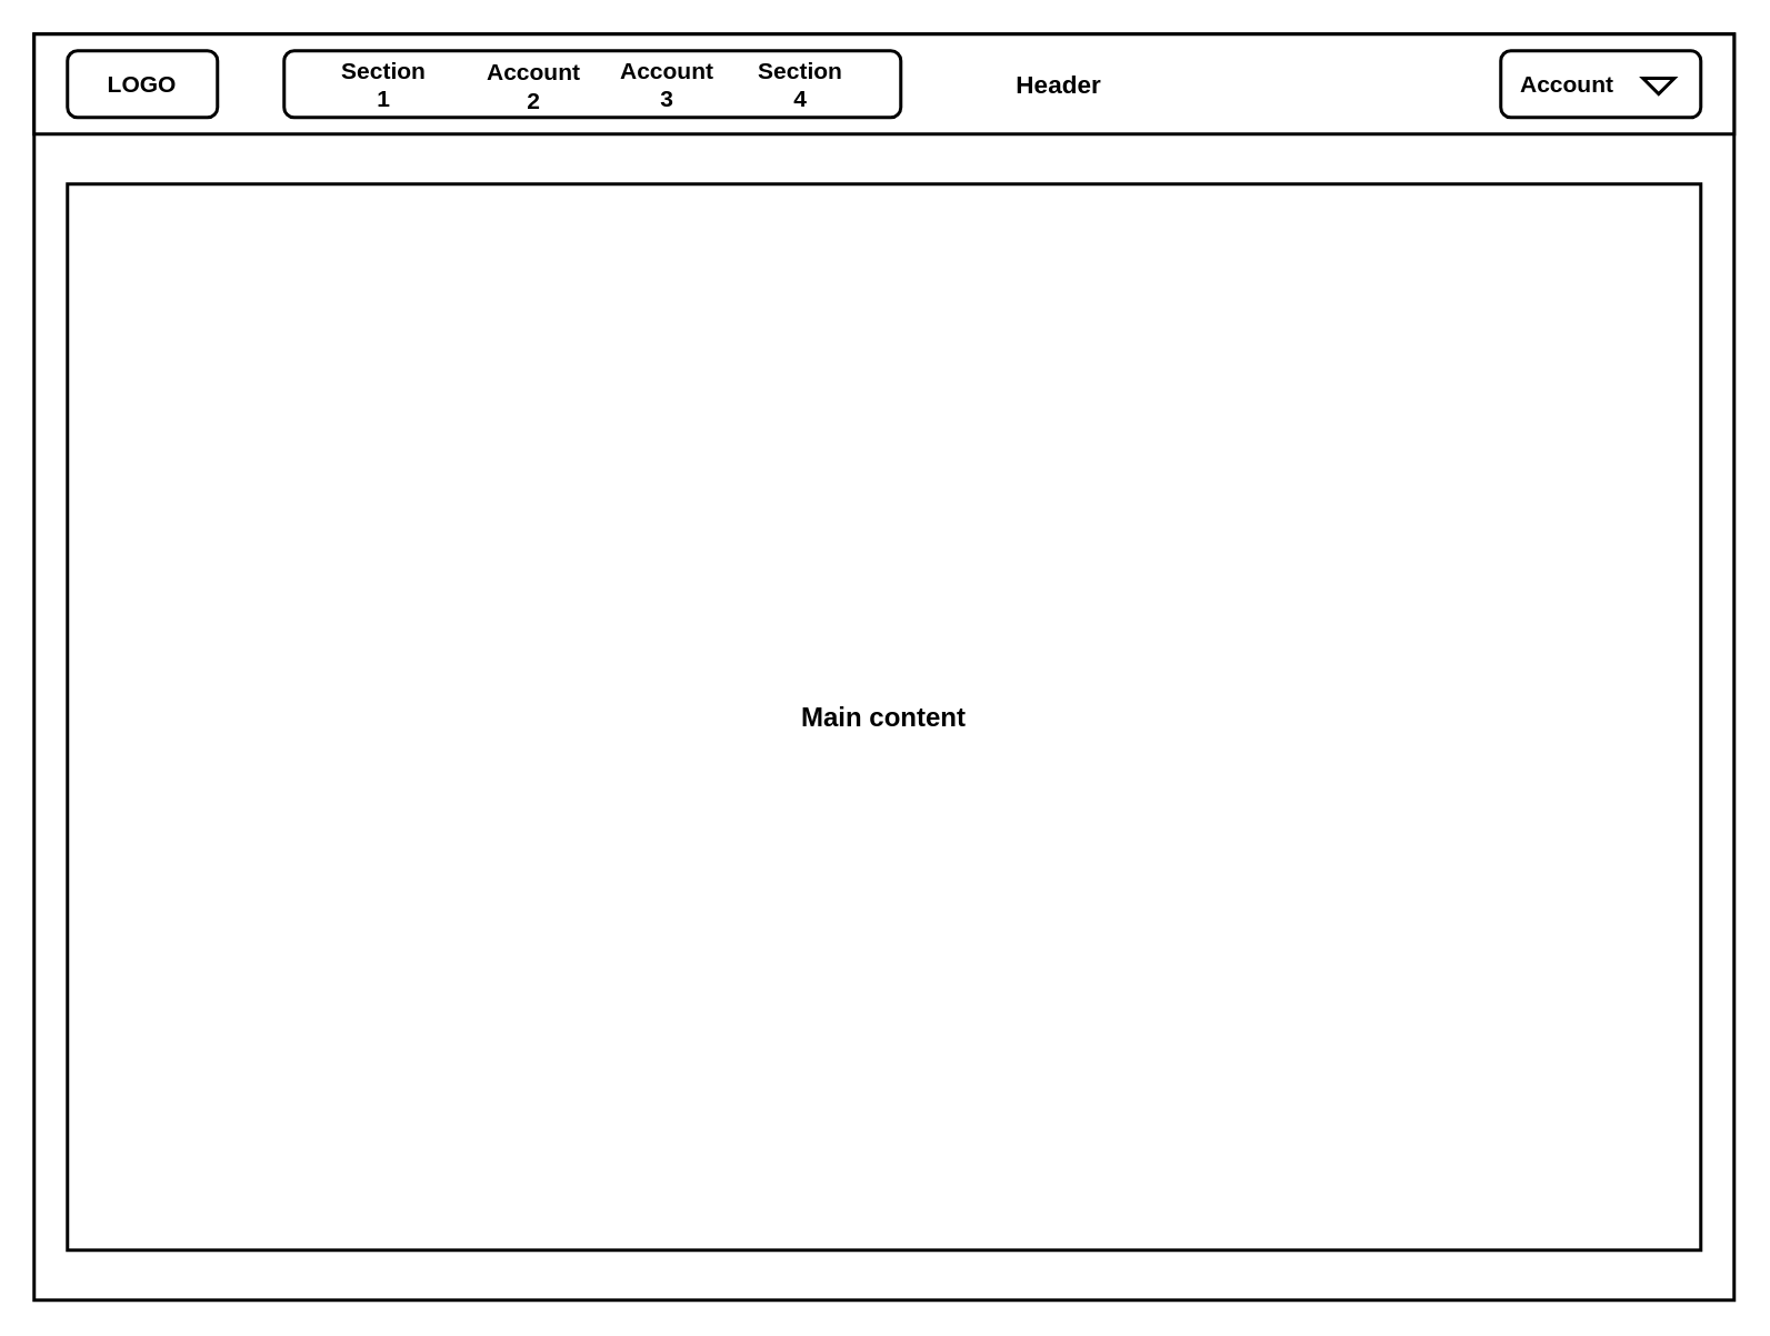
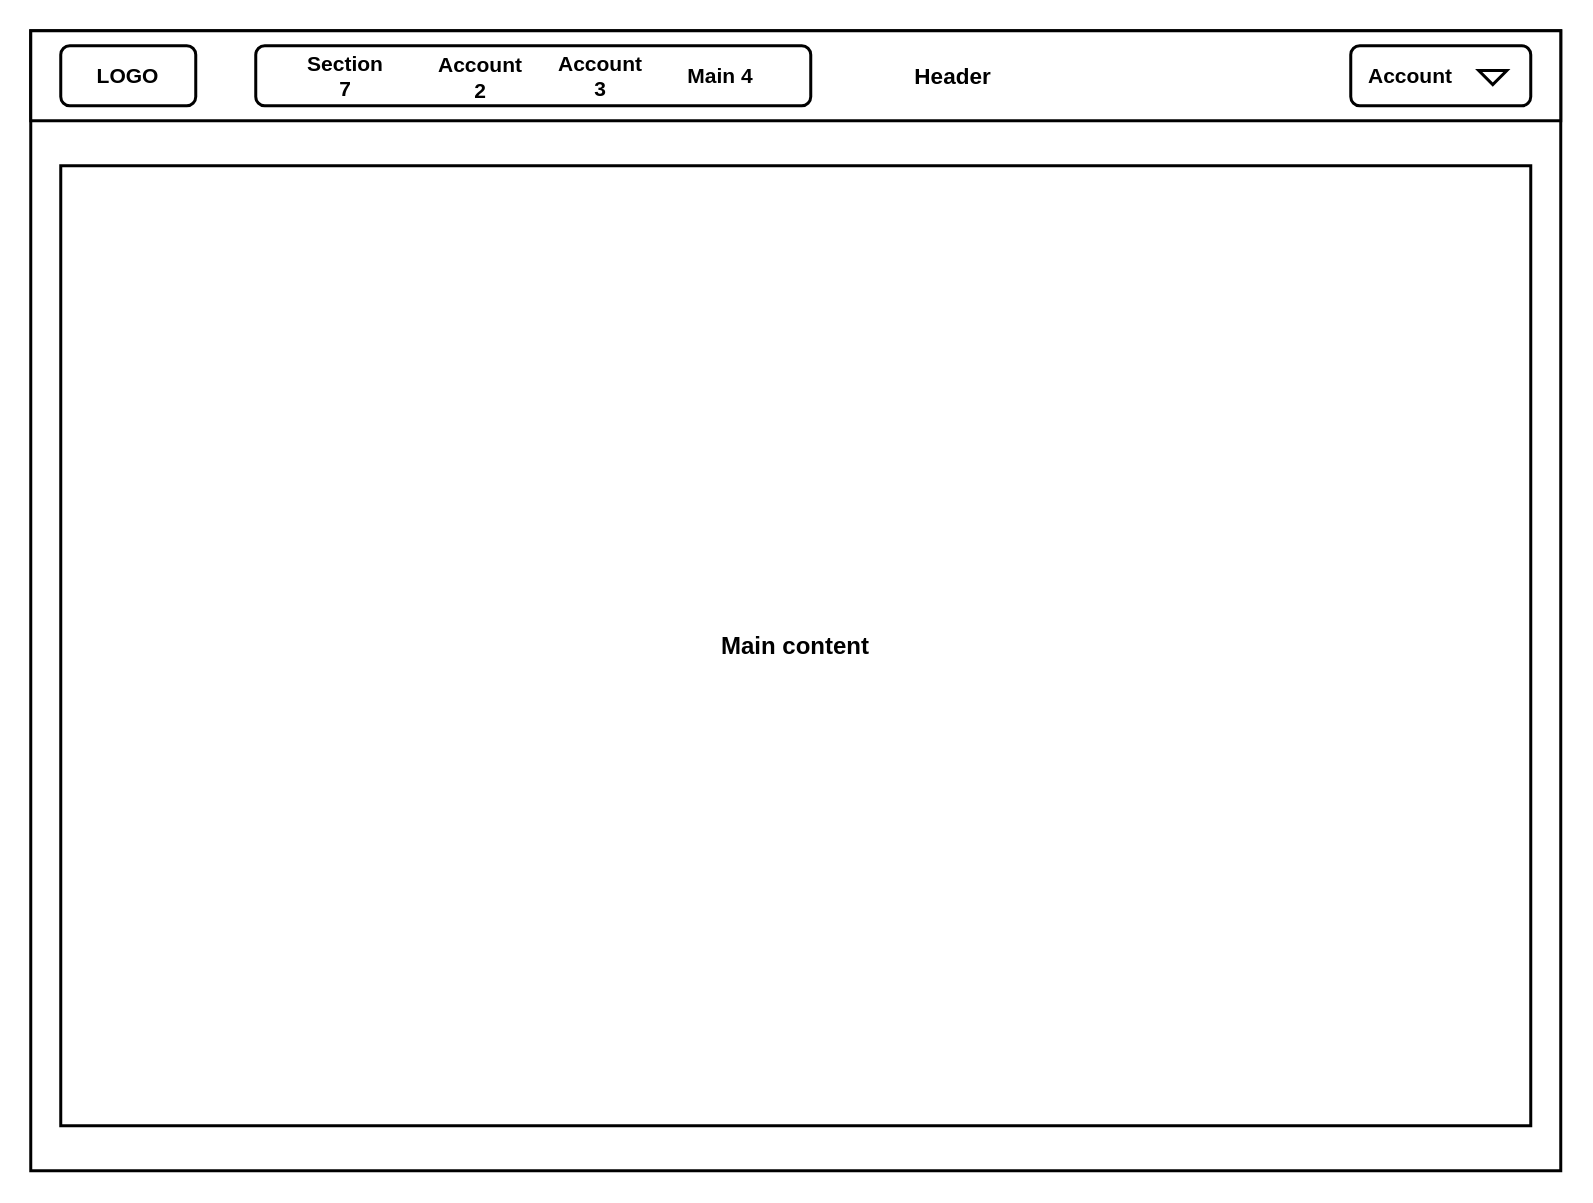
  <mxCell id="0" />
  <mxCell id="1" parent="0" />
  <mxCell id="2" value="" style="rounded=0;whiteSpace=wrap;html=1;strokeWidth=2;" vertex="1" parent="1"><mxGeometry x="20" y="20" width="1020" height="760" as="geometry" /></mxCell>
  <mxCell id="3" value="" style="rounded=0;whiteSpace=wrap;html=1;strokeWidth=2;" vertex="1" parent="1"><mxGeometry x="20" y="20" width="1020" height="60" as="geometry" /></mxCell>
  <mxCell id="4" value="" style="rounded=0;whiteSpace=wrap;html=1;strokeWidth=2;" vertex="1" parent="1"><mxGeometry x="40" y="110" width="980" height="640" as="geometry" /></mxCell>
  <mxCell id="5" value="" style="rounded=1;whiteSpace=wrap;html=1;strokeWidth=2;" vertex="1" parent="1"><mxGeometry x="40" y="30" width="90" height="40" as="geometry" /></mxCell>
  <mxCell id="6" value="" style="rounded=1;whiteSpace=wrap;html=1;strokeWidth=2;" vertex="1" parent="1"><mxGeometry x="170" y="30" width="370" height="40" as="geometry" /></mxCell>
  <mxCell id="7" value="" style="rounded=1;whiteSpace=wrap;html=1;strokeWidth=2;" vertex="1" parent="1"><mxGeometry x="900" y="30" width="120" height="40" as="geometry" /></mxCell>
- <mxCell id="8" value="Section 1" style="text;html=1;strokeColor=none;fillColor=none;align=center;verticalAlign=middle;whiteSpace=wrap;rounded=0;strokeWidth=1;fontSize=14;fontStyle=1" vertex="1" parent="1"><mxGeometry x="200" y="40" width="60" height="20" as="geometry" /></mxCell>
+ <mxCell id="8" value="Section 7" style="text;html=1;strokeColor=none;fillColor=none;align=center;verticalAlign=middle;whiteSpace=wrap;rounded=0;strokeWidth=1;fontSize=14;fontStyle=1" vertex="1" parent="1"><mxGeometry x="200" y="40" width="60" height="20" as="geometry" /></mxCell>
  <mxCell id="9" value="Account 2" style="text;html=1;strokeColor=none;fillColor=none;align=center;verticalAlign=middle;whiteSpace=wrap;rounded=0;strokeWidth=1;fontSize=14;fontStyle=1" vertex="1" parent="1"><mxGeometry x="290" y="40.63" width="60" height="20" as="geometry" /></mxCell>
  <mxCell id="10" value="Account 3" style="text;html=1;strokeColor=none;fillColor=none;align=center;verticalAlign=middle;whiteSpace=wrap;rounded=0;strokeWidth=1;fontSize=14;fontStyle=1" vertex="1" parent="1"><mxGeometry x="370" y="40" width="60" height="20" as="geometry" /></mxCell>
  <mxCell id="11" value="Account" style="text;html=1;strokeColor=none;fillColor=none;align=center;verticalAlign=middle;whiteSpace=wrap;rounded=0;strokeWidth=1;fontSize=14;fontStyle=1" vertex="1" parent="1"><mxGeometry x="920" y="40" width="40" height="20" as="geometry" /></mxCell>
  <mxCell id="12" value="LOGO" style="text;html=1;strokeColor=none;fillColor=none;align=center;verticalAlign=middle;whiteSpace=wrap;rounded=0;strokeWidth=1;fontSize=14;fontStyle=1" vertex="1" parent="1"><mxGeometry x="65" y="40" width="40" height="20" as="geometry" /></mxCell>
  <mxCell id="13" value="" style="verticalLabelPosition=bottom;verticalAlign=top;html=1;strokeWidth=2;shape=mxgraph.arrows2.arrow;dy=0.6;dx=40;notch=0;rotation=90;" vertex="1" parent="1"><mxGeometry x="990" y="41.88" width="9.37" height="18.75" as="geometry" /></mxCell>
- <mxCell id="14" value="Section 4" style="text;html=1;strokeColor=none;fillColor=none;align=center;verticalAlign=middle;whiteSpace=wrap;rounded=0;strokeWidth=1;fontSize=14;fontStyle=1" vertex="1" parent="1"><mxGeometry x="450" y="40" width="60" height="20" as="geometry" /></mxCell>
+ <mxCell id="14" value="Main 4" style="text;html=1;strokeColor=none;fillColor=none;align=center;verticalAlign=middle;whiteSpace=wrap;rounded=0;strokeWidth=1;fontSize=14;fontStyle=1" vertex="1" parent="1"><mxGeometry x="450" y="40" width="60" height="20" as="geometry" /></mxCell>
  <mxCell id="15" value="Header" style="text;html=1;strokeColor=none;fillColor=none;align=center;verticalAlign=middle;whiteSpace=wrap;rounded=0;strokeWidth=1;fontSize=15;fontStyle=1" vertex="1" parent="1"><mxGeometry x="615" y="40" width="40" height="20" as="geometry" /></mxCell>
  <mxCell id="16" value="Main content" style="text;html=1;strokeColor=none;fillColor=none;align=center;verticalAlign=middle;whiteSpace=wrap;rounded=0;strokeWidth=1;fontSize=16;fontStyle=1" vertex="1" parent="1"><mxGeometry x="470" y="420" width="120" height="20" as="geometry" /></mxCell>
